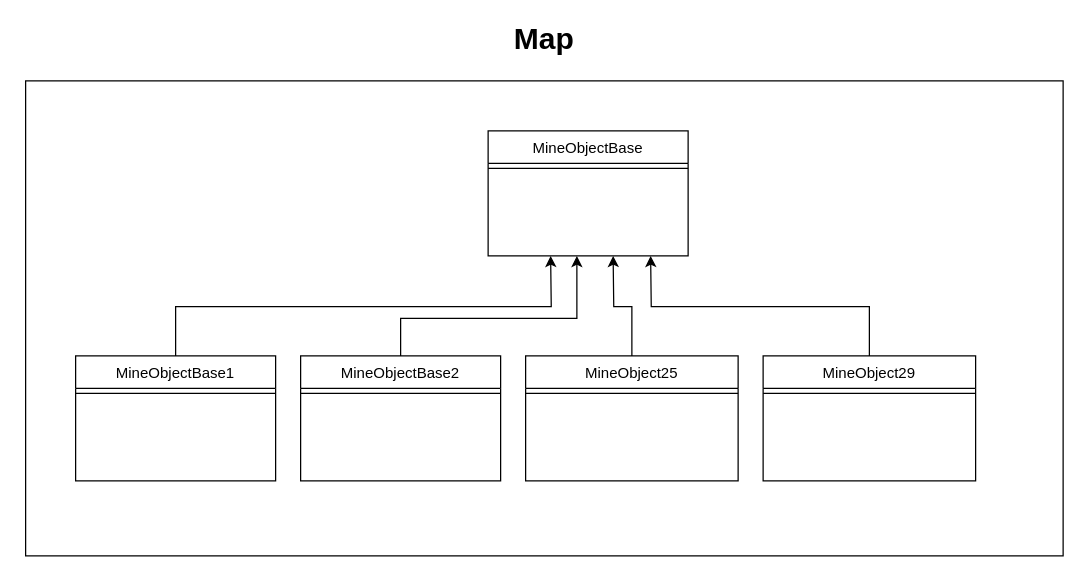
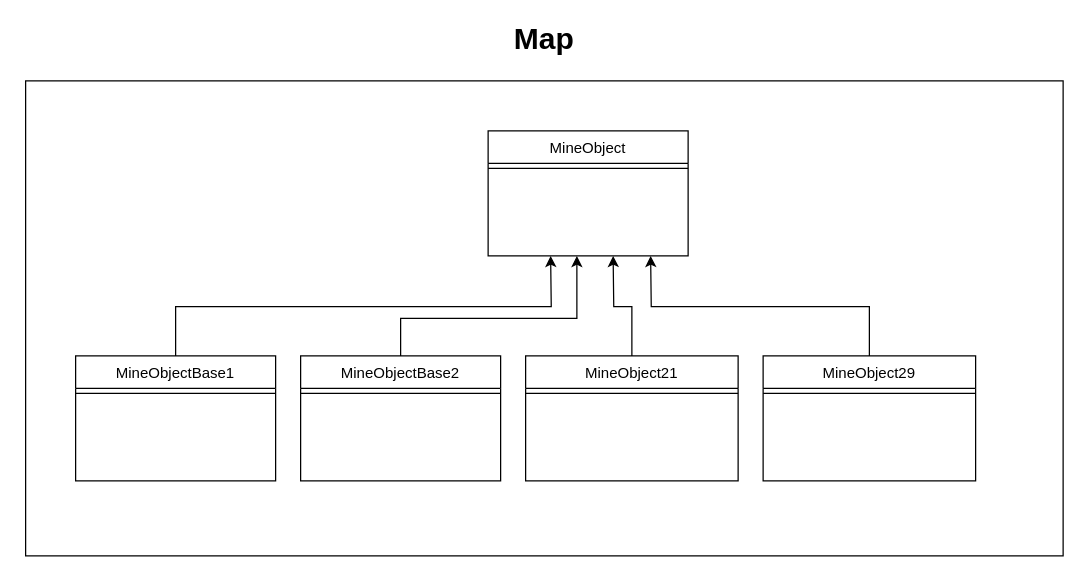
  <mxCell id="0" />
  <mxCell id="1" parent="0" />
  <mxCell id="2" value="&lt;h1&gt;Map&lt;/h1&gt;" style="rounded=0;whiteSpace=wrap;html=1;fillColor=none;labelPosition=center;verticalLabelPosition=top;align=center;verticalAlign=bottom;" vertex="1" parent="1"><mxGeometry x="20" y="20" width="830" height="380" as="geometry" /></mxCell>
- <mxCell id="3" value="MineObjectBase" style="swimlane;fontStyle=0;align=center;verticalAlign=top;childLayout=stackLayout;horizontal=1;startSize=26;horizontalStack=0;resizeParent=1;resizeLast=0;collapsible=1;marginBottom=0;rounded=0;shadow=0;strokeWidth=1;" vertex="1" parent="1"><mxGeometry x="390" y="60" width="160" height="100" as="geometry"><mxRectangle x="130" y="380" width="160" height="26" as="alternateBounds" /></mxGeometry></mxCell>
+ <mxCell id="3" value="MineObject" style="swimlane;fontStyle=0;align=center;verticalAlign=top;childLayout=stackLayout;horizontal=1;startSize=26;horizontalStack=0;resizeParent=1;resizeLast=0;collapsible=1;marginBottom=0;rounded=0;shadow=0;strokeWidth=1;" vertex="1" parent="1"><mxGeometry x="390" y="60" width="160" height="100" as="geometry"><mxRectangle x="130" y="380" width="160" height="26" as="alternateBounds" /></mxGeometry></mxCell>
  <mxCell id="4" value="" style="line;html=1;strokeWidth=1;align=left;verticalAlign=middle;spacingTop=-1;spacingLeft=3;spacingRight=3;rotatable=0;labelPosition=right;points=[];portConstraint=eastwest;" vertex="1" parent="3"><mxGeometry y="26" width="160" height="8" as="geometry" /></mxCell>
  <mxCell id="5" style="edgeStyle=orthogonalEdgeStyle;rounded=0;orthogonalLoop=1;jettySize=auto;html=1;exitX=0.5;exitY=0;exitDx=0;exitDy=0;" edge="1" parent="1" source="6"><mxGeometry relative="1" as="geometry"><mxPoint x="440" y="160" as="targetPoint" /></mxGeometry></mxCell>
  <mxCell id="6" value="MineObjectBase1" style="swimlane;fontStyle=0;align=center;verticalAlign=top;childLayout=stackLayout;horizontal=1;startSize=26;horizontalStack=0;resizeParent=1;resizeLast=0;collapsible=1;marginBottom=0;rounded=0;shadow=0;strokeWidth=1;" vertex="1" parent="1"><mxGeometry x="60" y="240" width="160" height="100" as="geometry"><mxRectangle x="130" y="380" width="160" height="26" as="alternateBounds" /></mxGeometry></mxCell>
  <mxCell id="7" value="" style="line;html=1;strokeWidth=1;align=left;verticalAlign=middle;spacingTop=-1;spacingLeft=3;spacingRight=3;rotatable=0;labelPosition=right;points=[];portConstraint=eastwest;" vertex="1" parent="6"><mxGeometry y="26" width="160" height="8" as="geometry" /></mxCell>
  <mxCell id="8" style="edgeStyle=orthogonalEdgeStyle;rounded=0;orthogonalLoop=1;jettySize=auto;html=1;exitX=0.5;exitY=0;exitDx=0;exitDy=0;" edge="1" parent="1" source="9"><mxGeometry relative="1" as="geometry"><mxPoint x="461" y="160" as="targetPoint" /><Array as="points"><mxPoint x="320" y="210" /><mxPoint x="461" y="210" /><mxPoint x="461" y="160" /></Array></mxGeometry></mxCell>
  <mxCell id="9" value="MineObjectBase2" style="swimlane;fontStyle=0;align=center;verticalAlign=top;childLayout=stackLayout;horizontal=1;startSize=26;horizontalStack=0;resizeParent=1;resizeLast=0;collapsible=1;marginBottom=0;rounded=0;shadow=0;strokeWidth=1;" vertex="1" parent="1"><mxGeometry x="240" y="240" width="160" height="100" as="geometry"><mxRectangle x="130" y="380" width="160" height="26" as="alternateBounds" /></mxGeometry></mxCell>
  <mxCell id="10" value="" style="line;html=1;strokeWidth=1;align=left;verticalAlign=middle;spacingTop=-1;spacingLeft=3;spacingRight=3;rotatable=0;labelPosition=right;points=[];portConstraint=eastwest;" vertex="1" parent="9"><mxGeometry y="26" width="160" height="8" as="geometry" /></mxCell>
  <mxCell id="11" style="edgeStyle=orthogonalEdgeStyle;rounded=0;orthogonalLoop=1;jettySize=auto;html=1;exitX=0.5;exitY=0;exitDx=0;exitDy=0;" edge="1" parent="1" source="12"><mxGeometry relative="1" as="geometry"><mxPoint x="490" y="160" as="targetPoint" /></mxGeometry></mxCell>
- <mxCell id="12" value="MineObject25" style="swimlane;fontStyle=0;align=center;verticalAlign=top;childLayout=stackLayout;horizontal=1;startSize=26;horizontalStack=0;resizeParent=1;resizeLast=0;collapsible=1;marginBottom=0;rounded=0;shadow=0;strokeWidth=1;" vertex="1" parent="1"><mxGeometry x="420" y="240" width="170" height="100" as="geometry"><mxRectangle x="130" y="380" width="160" height="26" as="alternateBounds" /></mxGeometry></mxCell>
+ <mxCell id="12" value="MineObject21" style="swimlane;fontStyle=0;align=center;verticalAlign=top;childLayout=stackLayout;horizontal=1;startSize=26;horizontalStack=0;resizeParent=1;resizeLast=0;collapsible=1;marginBottom=0;rounded=0;shadow=0;strokeWidth=1;" vertex="1" parent="1"><mxGeometry x="420" y="240" width="170" height="100" as="geometry"><mxRectangle x="130" y="380" width="160" height="26" as="alternateBounds" /></mxGeometry></mxCell>
  <mxCell id="13" value="" style="line;html=1;strokeWidth=1;align=left;verticalAlign=middle;spacingTop=-1;spacingLeft=3;spacingRight=3;rotatable=0;labelPosition=right;points=[];portConstraint=eastwest;" vertex="1" parent="12"><mxGeometry y="26" width="170" height="8" as="geometry" /></mxCell>
  <mxCell id="14" style="edgeStyle=orthogonalEdgeStyle;rounded=0;orthogonalLoop=1;jettySize=auto;html=1;exitX=0.5;exitY=0;exitDx=0;exitDy=0;" edge="1" parent="1" source="15"><mxGeometry relative="1" as="geometry"><mxPoint x="520" y="160" as="targetPoint" /></mxGeometry></mxCell>
  <mxCell id="15" value="MineObject29" style="swimlane;fontStyle=0;align=center;verticalAlign=top;childLayout=stackLayout;horizontal=1;startSize=26;horizontalStack=0;resizeParent=1;resizeLast=0;collapsible=1;marginBottom=0;rounded=0;shadow=0;strokeWidth=1;" vertex="1" parent="1"><mxGeometry x="610" y="240" width="170" height="100" as="geometry"><mxRectangle x="130" y="380" width="160" height="26" as="alternateBounds" /></mxGeometry></mxCell>
  <mxCell id="16" value="" style="line;html=1;strokeWidth=1;align=left;verticalAlign=middle;spacingTop=-1;spacingLeft=3;spacingRight=3;rotatable=0;labelPosition=right;points=[];portConstraint=eastwest;" vertex="1" parent="15"><mxGeometry y="26" width="170" height="8" as="geometry" /></mxCell>
